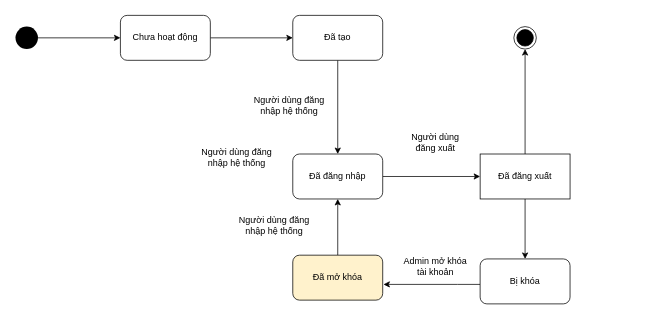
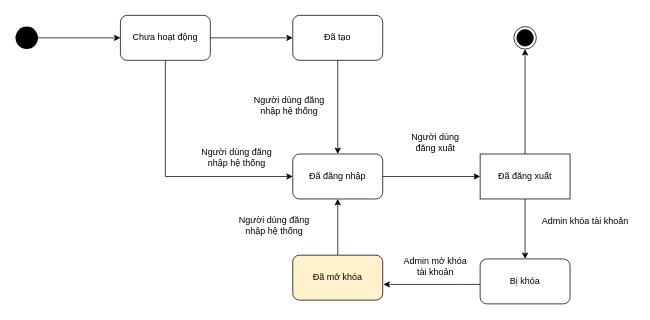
  <mxCell id="0" />
  <mxCell id="1" parent="0" />
  <mxCell id="2" style="edgeStyle=orthogonalEdgeStyle;rounded=0;orthogonalLoop=1;jettySize=auto;html=1;entryX=0;entryY=0.5;entryDx=0;entryDy=0;" edge="1" parent="1" source="3" target="6"><mxGeometry relative="1" as="geometry" /></mxCell>
  <mxCell id="3" value="" style="ellipse;fillColor=#000000;strokeColor=none;" parent="1" vertex="1"><mxGeometry x="20" y="35" width="30" height="30" as="geometry" /></mxCell>
  <mxCell id="4" style="edgeStyle=orthogonalEdgeStyle;rounded=0;orthogonalLoop=1;jettySize=auto;html=1;entryX=0;entryY=0.5;entryDx=0;entryDy=0;" edge="1" parent="1" source="6" target="8"><mxGeometry relative="1" as="geometry" /></mxCell>
+ <mxCell id="5" style="edgeStyle=orthogonalEdgeStyle;rounded=0;orthogonalLoop=1;jettySize=auto;html=1;entryX=0;entryY=0.5;entryDx=0;entryDy=0;" edge="1" parent="1" source="6" target="10"><mxGeometry relative="1" as="geometry"><Array as="points"><mxPoint x="220" y="235" /></Array></mxGeometry></mxCell>
  <mxCell id="6" value="Chưa hoạt động" style="rounded=1;whiteSpace=wrap;html=1;" vertex="1" parent="1"><mxGeometry x="160" y="20" width="120" height="60" as="geometry" /></mxCell>
  <mxCell id="7" style="edgeStyle=orthogonalEdgeStyle;rounded=0;orthogonalLoop=1;jettySize=auto;html=1;" edge="1" parent="1" source="8" target="10"><mxGeometry relative="1" as="geometry" /></mxCell>
  <mxCell id="8" value="Đã tạo" style="rounded=1;whiteSpace=wrap;html=1;" vertex="1" parent="1"><mxGeometry x="390" y="20" width="120" height="60" as="geometry" /></mxCell>
  <mxCell id="9" style="edgeStyle=orthogonalEdgeStyle;rounded=0;orthogonalLoop=1;jettySize=auto;html=1;" edge="1" parent="1" source="10" target="15"><mxGeometry relative="1" as="geometry" /></mxCell>
  <mxCell id="10" value="Đã đăng nhập" style="rounded=1;whiteSpace=wrap;html=1;" vertex="1" parent="1"><mxGeometry x="390" y="205" width="120" height="60" as="geometry" /></mxCell>
  <mxCell id="11" value="&lt;div&gt;Người dùng đăng &lt;br&gt;&lt;/div&gt;&lt;div&gt;nhập hệ thống&lt;br&gt;&lt;/div&gt;" style="text;html=1;align=center;verticalAlign=middle;resizable=0;points=[];autosize=1;" vertex="1" parent="1"><mxGeometry x="260" y="195" width="110" height="30" as="geometry" /></mxCell>
  <mxCell id="12" value="&lt;div&gt;Người dùng đăng &lt;br&gt;&lt;/div&gt;&lt;div&gt;nhập hệ thống&lt;br&gt;&lt;/div&gt;" style="text;html=1;align=center;verticalAlign=middle;resizable=0;points=[];autosize=1;" vertex="1" parent="1"><mxGeometry x="330" y="125" width="110" height="30" as="geometry" /></mxCell>
  <mxCell id="13" style="edgeStyle=orthogonalEdgeStyle;rounded=0;orthogonalLoop=1;jettySize=auto;html=1;entryX=0.5;entryY=1;entryDx=0;entryDy=0;" edge="1" parent="1" source="15" target="17"><mxGeometry relative="1" as="geometry" /></mxCell>
  <mxCell id="14" style="edgeStyle=orthogonalEdgeStyle;rounded=0;orthogonalLoop=1;jettySize=auto;html=1;" edge="1" parent="1" source="15" target="19"><mxGeometry relative="1" as="geometry" /></mxCell>
  <mxCell id="15" value="Đã đăng xuất" style="whiteSpace=wrap;html=1;rounded=0;" vertex="1" parent="1"><mxGeometry x="640" y="205" width="120" height="60" as="geometry" /></mxCell>
  <mxCell id="16" value="&lt;div&gt;Người dùng&lt;/div&gt;&lt;div&gt;đăng xuất&lt;/div&gt;" style="text;html=1;align=center;verticalAlign=middle;resizable=0;points=[];autosize=1;" vertex="1" parent="1"><mxGeometry x="540" y="175" width="80" height="30" as="geometry" /></mxCell>
  <mxCell id="17" value="" style="ellipse;html=1;shape=endState;fillColor=#000000;strokeColor=#000000;" vertex="1" parent="1"><mxGeometry x="685" y="35" width="30" height="30" as="geometry" /></mxCell>
  <mxCell id="18" style="edgeStyle=orthogonalEdgeStyle;rounded=0;orthogonalLoop=1;jettySize=auto;html=1;" edge="1" parent="1" source="19"><mxGeometry relative="1" as="geometry"><mxPoint x="511" y="379" as="targetPoint" /><Array as="points"><mxPoint x="610" y="379" /><mxPoint x="610" y="379" /></Array></mxGeometry></mxCell>
  <mxCell id="19" value="Bị khóa" style="rounded=1;whiteSpace=wrap;html=1;" vertex="1" parent="1"><mxGeometry x="640" y="345" width="120" height="60" as="geometry" /></mxCell>
+ <mxCell id="20" value="Admin khóa tài khoản" style="text;html=1;align=center;verticalAlign=middle;resizable=0;points=[];autosize=1;" vertex="1" parent="1"><mxGeometry x="715" y="285" width="130" height="20" as="geometry" /></mxCell>
  <mxCell id="21" style="edgeStyle=orthogonalEdgeStyle;rounded=0;orthogonalLoop=1;jettySize=auto;html=1;" edge="1" parent="1" source="22" target="10"><mxGeometry relative="1" as="geometry" /></mxCell>
  <mxCell id="22" value="Đã mở khóa" style="rounded=1;whiteSpace=wrap;html=1;fillColor=#fff2cc;" vertex="1" parent="1"><mxGeometry x="390" y="340" width="120" height="60" as="geometry" /></mxCell>
  <mxCell id="23" value="&lt;div&gt;Người dùng đăng &lt;br&gt;&lt;/div&gt;&lt;div&gt;nhập hệ thống&lt;br&gt;&lt;/div&gt;" style="text;html=1;align=center;verticalAlign=middle;resizable=0;points=[];autosize=1;" vertex="1" parent="1"><mxGeometry x="310" y="285" width="110" height="30" as="geometry" /></mxCell>
  <mxCell id="24" value="&lt;div&gt;Admin mở khóa&lt;/div&gt;&lt;div&gt;tài khoản&lt;/div&gt;" style="text;html=1;align=center;verticalAlign=middle;resizable=0;points=[];autosize=1;" vertex="1" parent="1"><mxGeometry x="530" y="340" width="100" height="30" as="geometry" /></mxCell>
